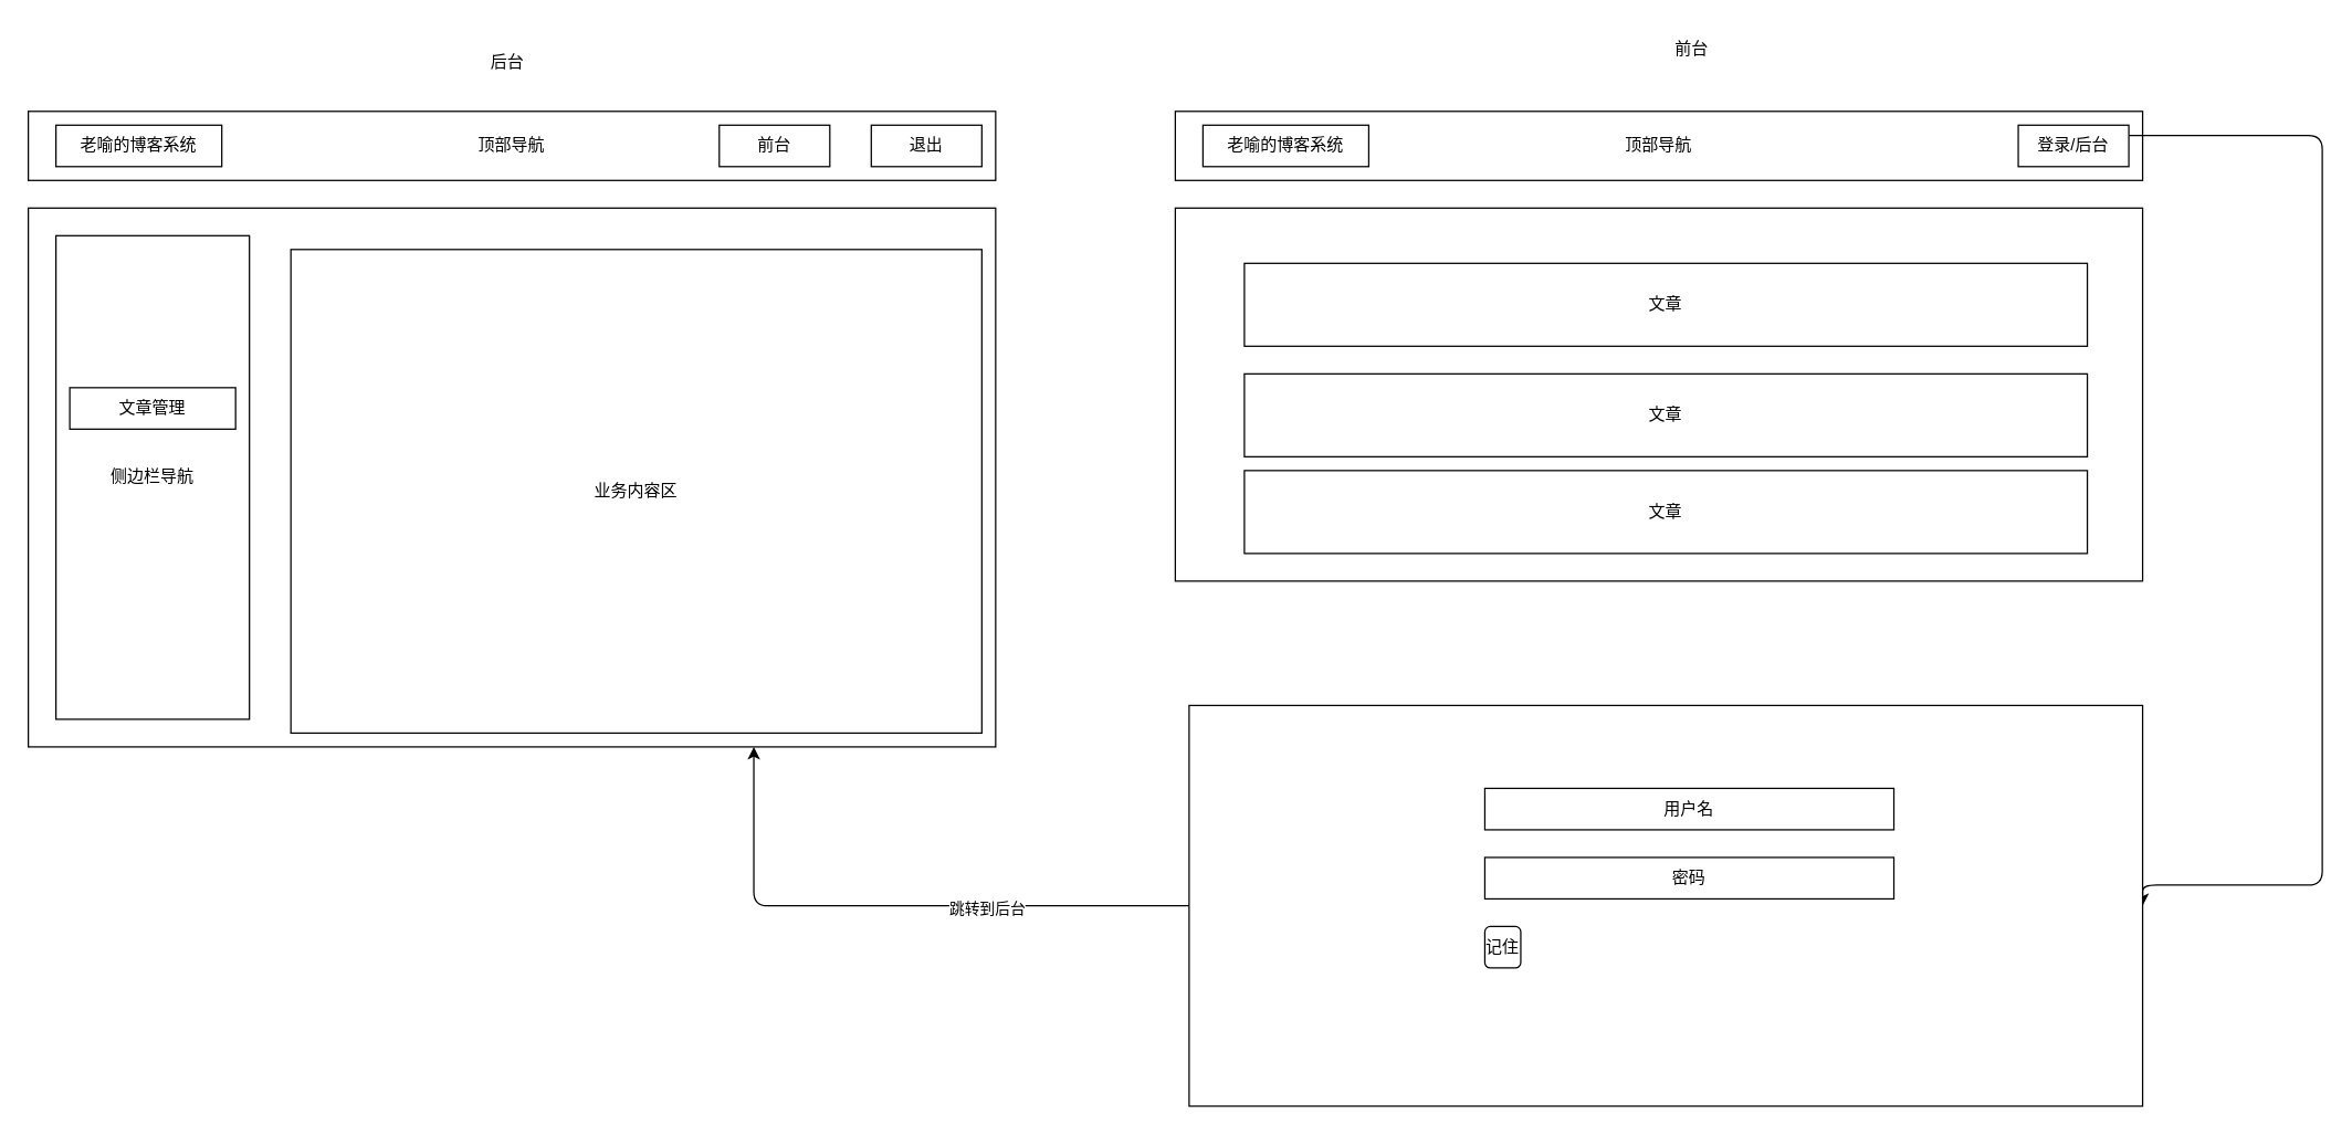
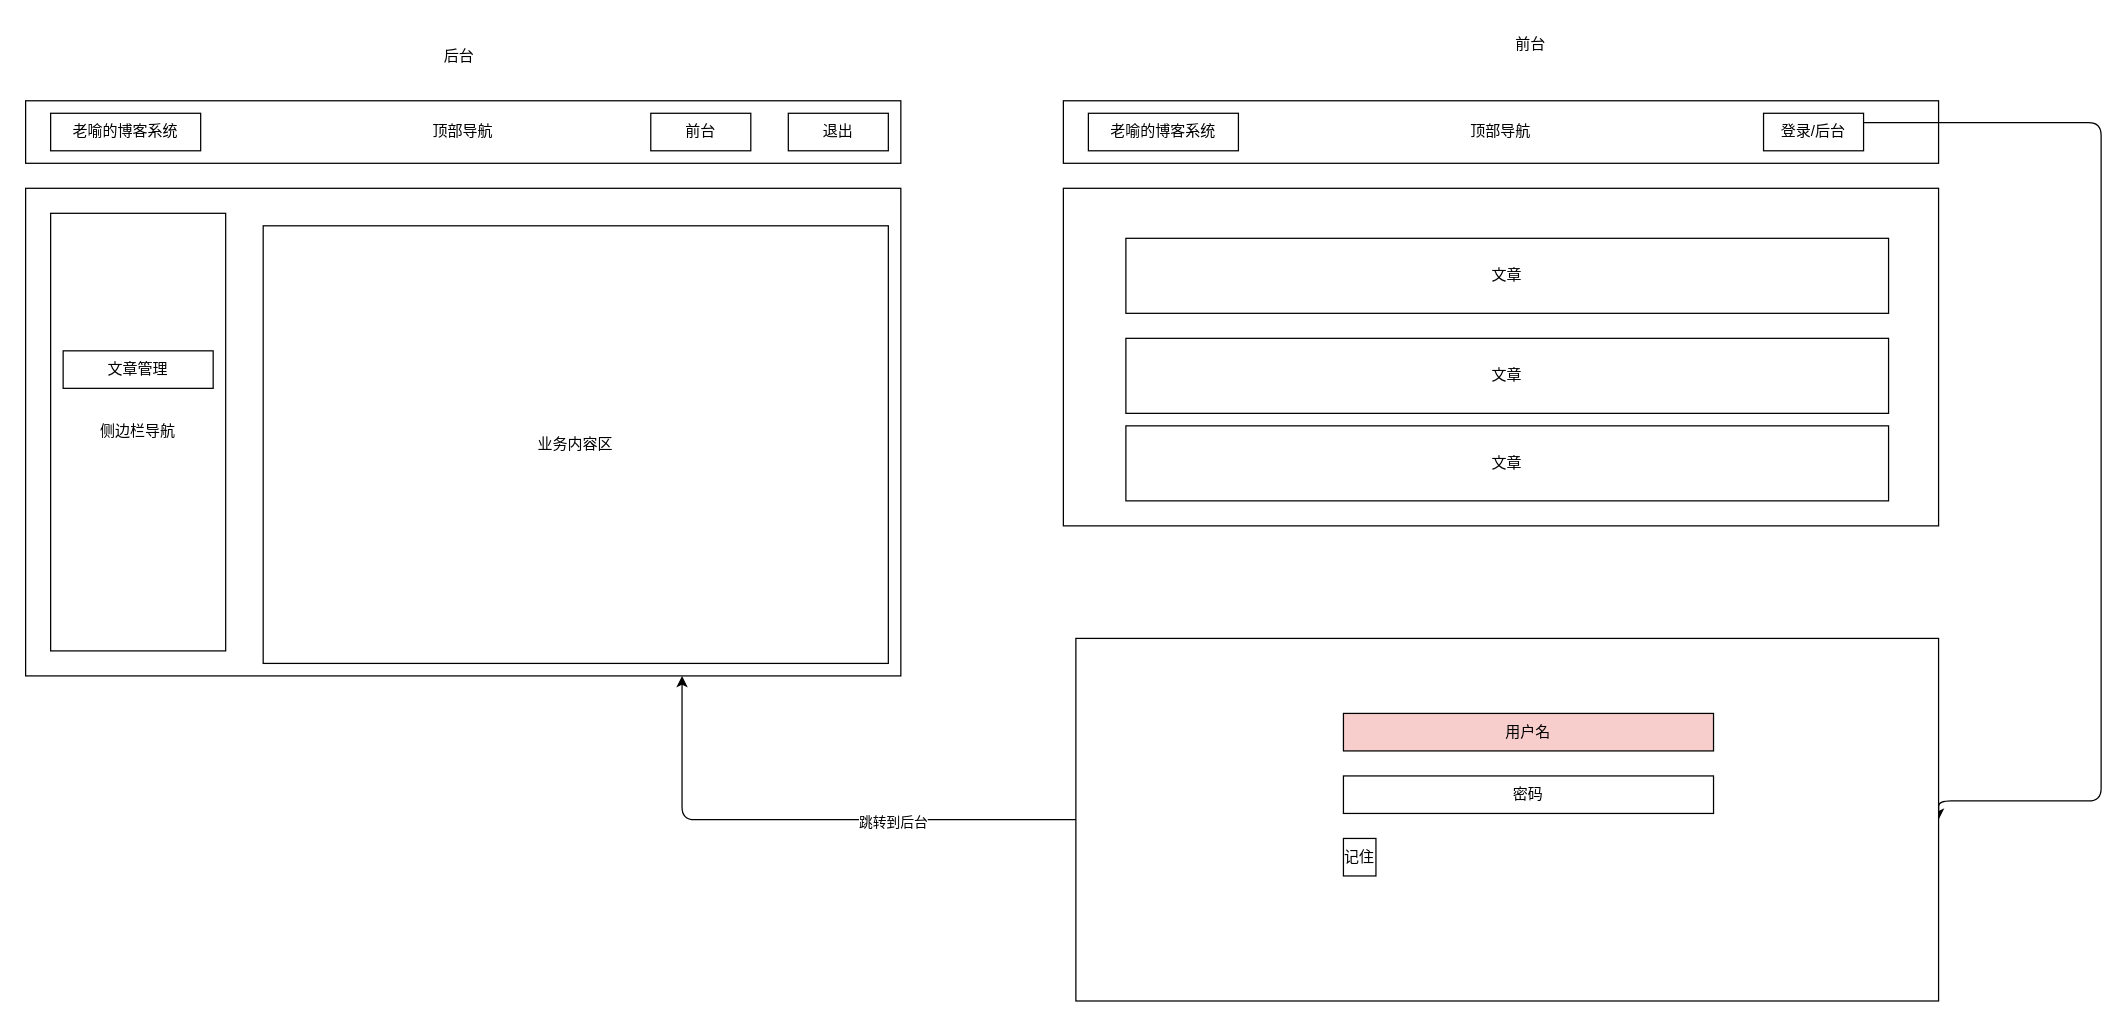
  <mxCell id="0" />
  <mxCell id="1" parent="0" />
  <mxCell id="2" value="顶部导航" style="rounded=0;whiteSpace=wrap;html=1;" parent="1" vertex="1"><mxGeometry x="850" y="80" width="700" height="50" as="geometry" /></mxCell>
  <mxCell id="3" value="" style="rounded=0;whiteSpace=wrap;html=1;" vertex="1" parent="1"><mxGeometry x="850" y="150" width="700" height="270" as="geometry" /></mxCell>
  <mxCell id="4" value="文章" style="rounded=0;whiteSpace=wrap;html=1;" vertex="1" parent="1"><mxGeometry x="900" y="190" width="610" height="60" as="geometry" /></mxCell>
  <mxCell id="5" value="文章" style="rounded=0;whiteSpace=wrap;html=1;" vertex="1" parent="1"><mxGeometry x="900" y="270" width="610" height="60" as="geometry" /></mxCell>
  <mxCell id="6" value="文章" style="rounded=0;whiteSpace=wrap;html=1;" vertex="1" parent="1"><mxGeometry x="900" y="340" width="610" height="60" as="geometry" /></mxCell>
  <mxCell id="7" value="老喻的博客系统" style="rounded=0;whiteSpace=wrap;html=1;" vertex="1" parent="1"><mxGeometry x="870" y="90" width="120" height="30" as="geometry" /></mxCell>
  <mxCell id="8" style="edgeStyle=orthogonalEdgeStyle;html=1;exitX=1;exitY=0.25;exitDx=0;exitDy=0;entryX=1;entryY=0.5;entryDx=0;entryDy=0;" edge="1" parent="1" source="9" target="18"><mxGeometry relative="1" as="geometry"><Array as="points"><mxPoint x="1680" y="98" /><mxPoint x="1680" y="640" /></Array></mxGeometry></mxCell>
- <mxCell id="9" value="登录/后台" style="rounded=0;whiteSpace=wrap;html=1;" vertex="1" parent="1"><mxGeometry x="1460" y="90" width="80" height="30" as="geometry" /></mxCell>
+ <mxCell id="9" value="登录/后台" style="rounded=0;whiteSpace=wrap;html=1;" vertex="1" parent="1"><mxGeometry x="1410" y="90" width="80" height="30" as="geometry" /></mxCell>
  <mxCell id="10" value="顶部导航" style="rounded=0;whiteSpace=wrap;html=1;" vertex="1" parent="1"><mxGeometry x="20" y="80" width="700" height="50" as="geometry" /></mxCell>
  <mxCell id="11" value="" style="rounded=0;whiteSpace=wrap;html=1;" vertex="1" parent="1"><mxGeometry x="20" y="150" width="700" height="390" as="geometry" /></mxCell>
  <mxCell id="12" value="老喻的博客系统" style="rounded=0;whiteSpace=wrap;html=1;" vertex="1" parent="1"><mxGeometry x="40" y="90" width="120" height="30" as="geometry" /></mxCell>
  <mxCell id="13" value="退出" style="rounded=0;whiteSpace=wrap;html=1;" vertex="1" parent="1"><mxGeometry x="630" y="90" width="80" height="30" as="geometry" /></mxCell>
  <mxCell id="14" value="前台" style="text;html=1;strokeColor=none;fillColor=none;align=center;verticalAlign=middle;whiteSpace=wrap;rounded=0;" vertex="1" parent="1"><mxGeometry x="1194" y="20" width="60" height="30" as="geometry" /></mxCell>
  <mxCell id="15" value="后台" style="text;html=1;strokeColor=none;fillColor=none;align=center;verticalAlign=middle;whiteSpace=wrap;rounded=0;" vertex="1" parent="1"><mxGeometry x="337" y="30" width="60" height="30" as="geometry" /></mxCell>
  <mxCell id="16" style="edgeStyle=orthogonalEdgeStyle;html=1;exitX=0;exitY=0.5;exitDx=0;exitDy=0;entryX=0.75;entryY=1;entryDx=0;entryDy=0;" edge="1" parent="1" source="18" target="11"><mxGeometry relative="1" as="geometry" /></mxCell>
  <mxCell id="17" value="跳转到后台" style="edgeLabel;html=1;align=center;verticalAlign=middle;resizable=0;points=[];" vertex="1" connectable="0" parent="16"><mxGeometry x="-0.317" y="1" relative="1" as="geometry"><mxPoint as="offset" /></mxGeometry></mxCell>
  <mxCell id="18" value="" style="rounded=0;whiteSpace=wrap;html=1;" vertex="1" parent="1"><mxGeometry x="860" y="510" width="690" height="290" as="geometry" /></mxCell>
- <mxCell id="19" value="用户名" style="rounded=0;whiteSpace=wrap;html=1;" vertex="1" parent="1"><mxGeometry x="1074" y="570" width="296" height="30" as="geometry" /></mxCell>
+ <mxCell id="19" value="用户名" style="rounded=0;whiteSpace=wrap;html=1;fillColor=#f8cecc;" vertex="1" parent="1"><mxGeometry x="1074" y="570" width="296" height="30" as="geometry" /></mxCell>
  <mxCell id="20" value="密码" style="rounded=0;whiteSpace=wrap;html=1;" vertex="1" parent="1"><mxGeometry x="1074" y="620" width="296" height="30" as="geometry" /></mxCell>
- <mxCell id="21" value="记住" style="whiteSpace=wrap;html=1;rounded=1;" vertex="1" parent="1"><mxGeometry x="1074" y="670" width="26" height="30" as="geometry" /></mxCell>
+ <mxCell id="21" value="记住" style="rounded=0;whiteSpace=wrap;html=1;" vertex="1" parent="1"><mxGeometry x="1074" y="670" width="26" height="30" as="geometry" /></mxCell>
  <mxCell id="22" value="前台" style="rounded=0;whiteSpace=wrap;html=1;" vertex="1" parent="1"><mxGeometry x="520" y="90" width="80" height="30" as="geometry" /></mxCell>
  <mxCell id="23" value="侧边栏导航" style="rounded=0;whiteSpace=wrap;html=1;" vertex="1" parent="1"><mxGeometry x="40" y="170" width="140" height="350" as="geometry" /></mxCell>
  <mxCell id="24" value="业务内容区" style="rounded=0;whiteSpace=wrap;html=1;" vertex="1" parent="1"><mxGeometry x="210" y="180" width="500" height="350" as="geometry" /></mxCell>
  <mxCell id="25" value="文章管理" style="rounded=0;whiteSpace=wrap;html=1;" vertex="1" parent="1"><mxGeometry x="50" y="280" width="120" height="30" as="geometry" /></mxCell>
